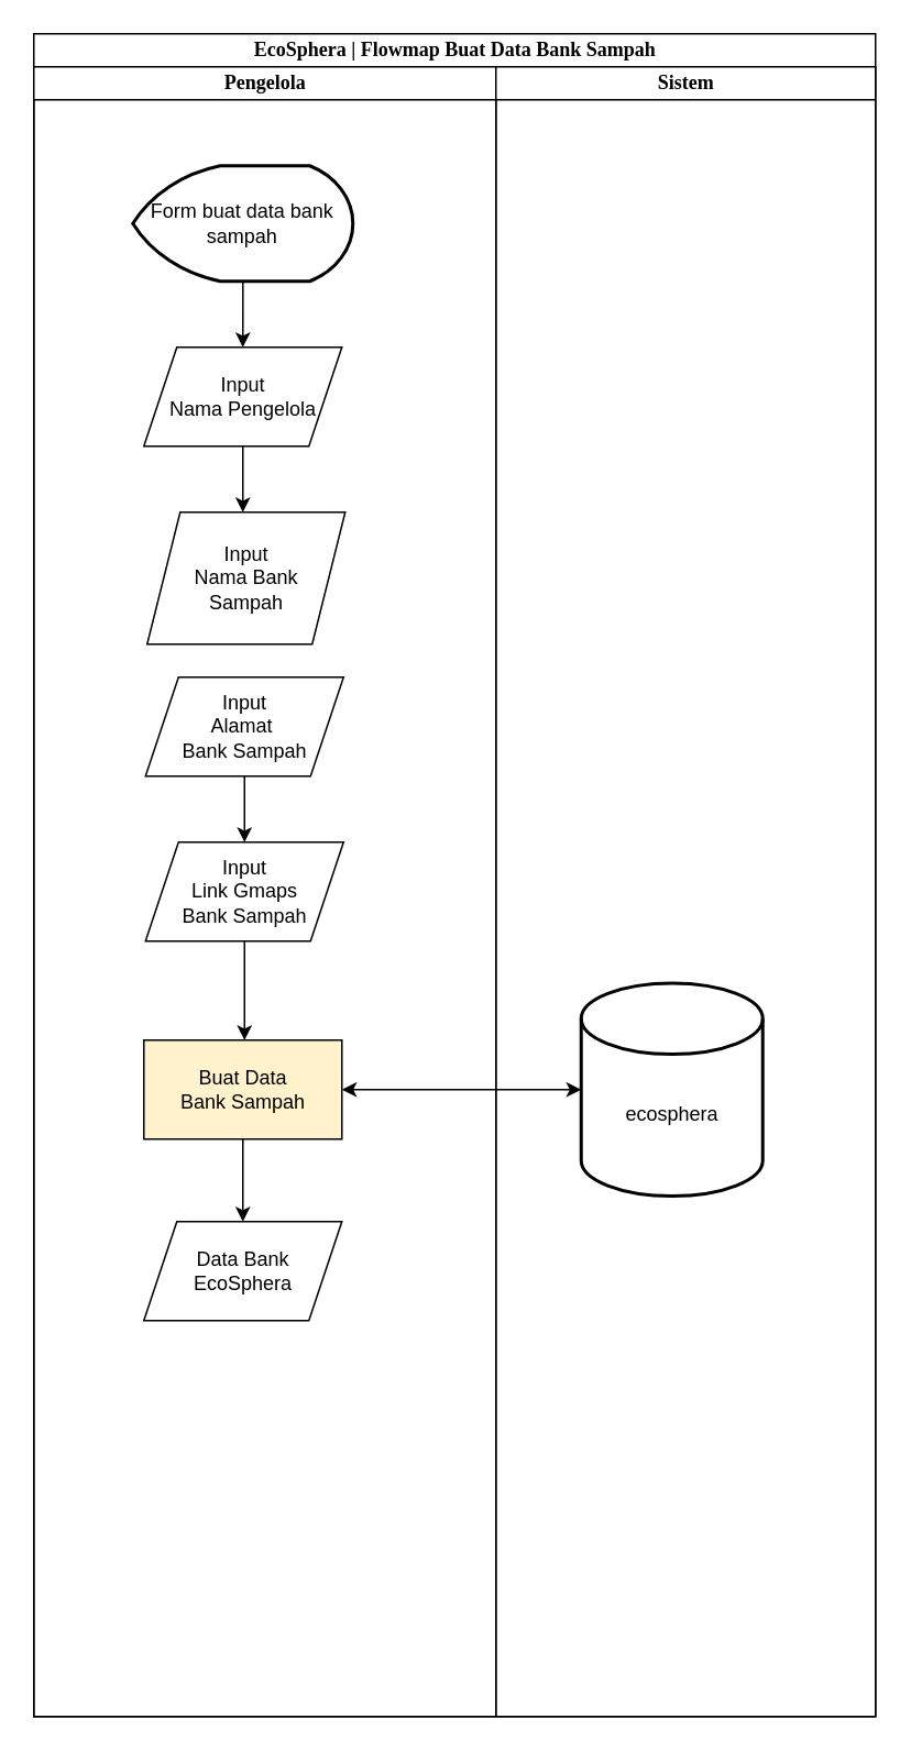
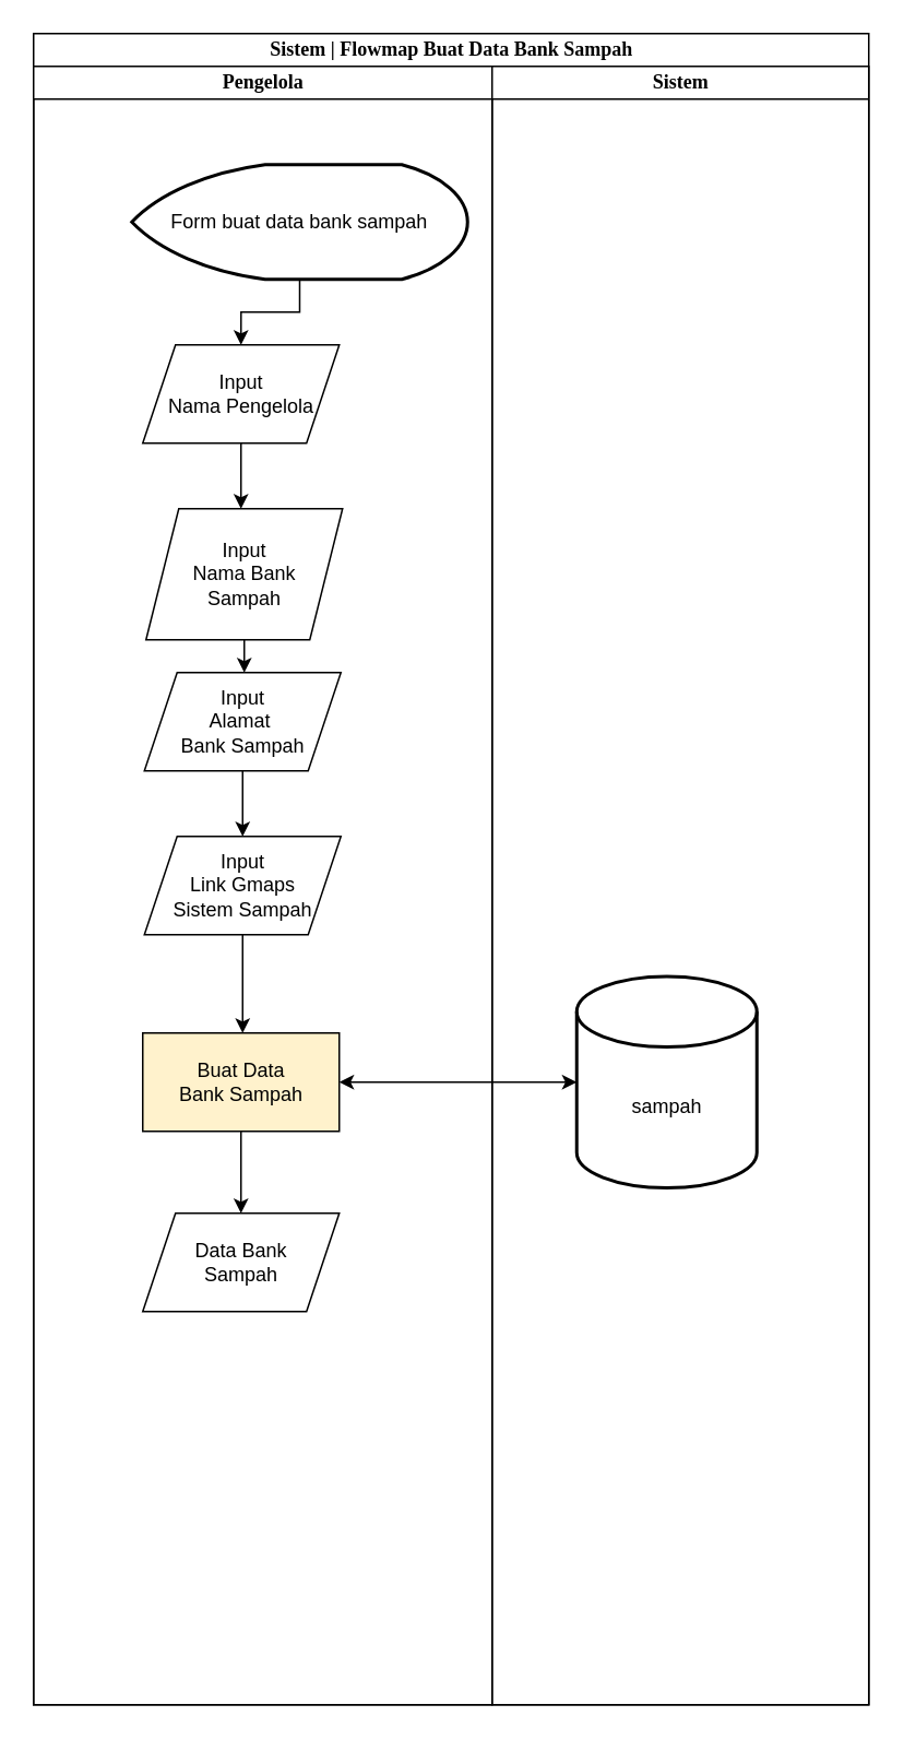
  <mxCell id="0" />
  <mxCell id="1" parent="0" />
- <mxCell id="2" value="&lt;font style=&quot;font-size: 12px;&quot;&gt;EcoSphera | Flowmap Buat Data Bank Sampah&lt;/font&gt;" style="swimlane;html=1;childLayout=stackLayout;startSize=20;rounded=0;shadow=0;labelBackgroundColor=none;strokeWidth=1;fontFamily=Times New Roman;fontSize=8;align=center;" vertex="1" parent="1"><mxGeometry x="20" y="20" width="510" height="1020" as="geometry" /></mxCell>
+ <mxCell id="2" value="&lt;font style=&quot;font-size: 12px;&quot;&gt;Sistem | Flowmap Buat Data Bank Sampah&lt;/font&gt;" style="swimlane;html=1;childLayout=stackLayout;startSize=20;rounded=0;shadow=0;labelBackgroundColor=none;strokeWidth=1;fontFamily=Times New Roman;fontSize=8;align=center;" vertex="1" parent="1"><mxGeometry x="20" y="20" width="510" height="1020" as="geometry" /></mxCell>
  <mxCell id="3" value="" style="endArrow=classic;startArrow=classic;html=1;rounded=0;entryX=0;entryY=0.5;entryDx=0;entryDy=0;entryPerimeter=0;" edge="1" parent="2" source="16" target="20"><mxGeometry width="50" height="50" relative="1" as="geometry"><mxPoint x="251.67" y="670" as="sourcePoint" /><mxPoint x="301.67" y="620" as="targetPoint" /></mxGeometry></mxCell>
  <mxCell id="4" value="Pengelola" style="swimlane;html=1;startSize=20;fontFamily=Times New Roman;" vertex="1" parent="2"><mxGeometry y="20" width="280" height="1000" as="geometry"><mxRectangle y="20" width="40" height="1000" as="alternateBounds" /></mxGeometry></mxCell>
  <mxCell id="5" style="edgeStyle=elbowEdgeStyle;rounded=0;orthogonalLoop=1;jettySize=auto;html=1;entryX=0.5;entryY=0;entryDx=0;entryDy=0;entryPerimeter=0;" edge="1" parent="4"><mxGeometry relative="1" as="geometry"><mxPoint x="124.793" y="559.793" as="sourcePoint" /></mxGeometry></mxCell>
  <mxCell id="6" style="edgeStyle=orthogonalEdgeStyle;rounded=0;orthogonalLoop=1;jettySize=auto;html=1;entryX=0.5;entryY=0;entryDx=0;entryDy=0;" edge="1" parent="4" source="7" target="8"><mxGeometry relative="1" as="geometry" /></mxCell>
- <mxCell id="7" value="Form buat data bank sampah" style="strokeWidth=2;html=1;shape=mxgraph.flowchart.display;whiteSpace=wrap;" vertex="1" parent="4"><mxGeometry x="60" y="60" width="133.34" height="70" as="geometry" /></mxCell>
+ <mxCell id="7" value="Form buat data bank sampah" style="strokeWidth=2;html=1;shape=mxgraph.flowchart.display;whiteSpace=wrap;" vertex="1" parent="4"><mxGeometry x="60" y="60" width="205" height="70" as="geometry" /></mxCell>
  <mxCell id="8" value="Input&lt;br&gt;Nama Pengelola" style="shape=parallelogram;perimeter=parallelogramPerimeter;whiteSpace=wrap;html=1;fixedSize=1;" vertex="1" parent="4"><mxGeometry x="66.67" y="170" width="120" height="60" as="geometry" /></mxCell>
  <mxCell id="9" value="Input&lt;br&gt;Nama Bank&lt;br&gt;Sampah" style="shape=parallelogram;perimeter=parallelogramPerimeter;whiteSpace=wrap;html=1;fixedSize=1;" vertex="1" parent="4"><mxGeometry x="68.67" y="270" width="120" height="80" as="geometry" /></mxCell>
  <mxCell id="10" value="" style="edgeStyle=orthogonalEdgeStyle;rounded=0;orthogonalLoop=1;jettySize=auto;html=1;" edge="1" parent="4" source="8" target="9"><mxGeometry relative="1" as="geometry"><Array as="points"><mxPoint x="126.67" y="230" /><mxPoint x="126.67" y="230" /></Array></mxGeometry></mxCell>
  <mxCell id="11" value="Input&lt;br&gt;Alamat&amp;nbsp;&lt;br&gt;Bank Sampah" style="shape=parallelogram;perimeter=parallelogramPerimeter;whiteSpace=wrap;html=1;fixedSize=1;" vertex="1" parent="4"><mxGeometry x="67.67" y="370" width="120" height="60" as="geometry" /></mxCell>
- <mxCell id="13" value="Input&lt;br&gt;Link Gmaps&lt;br&gt;Bank Sampah" style="shape=parallelogram;perimeter=parallelogramPerimeter;whiteSpace=wrap;html=1;fixedSize=1;" vertex="1" parent="4"><mxGeometry x="67.67" y="470" width="120" height="60" as="geometry" /></mxCell>
+ <mxCell id="12" value="" style="edgeStyle=orthogonalEdgeStyle;rounded=0;orthogonalLoop=1;jettySize=auto;html=1;" edge="1" parent="4" source="9" target="11"><mxGeometry relative="1" as="geometry"><Array as="points"><mxPoint x="127.67" y="330" /><mxPoint x="127.67" y="330" /></Array></mxGeometry></mxCell>
+ <mxCell id="13" value="Input&lt;br&gt;Link Gmaps&lt;br&gt;Sistem Sampah" style="shape=parallelogram;perimeter=parallelogramPerimeter;whiteSpace=wrap;html=1;fixedSize=1;" vertex="1" parent="4"><mxGeometry x="67.67" y="470" width="120" height="60" as="geometry" /></mxCell>
  <mxCell id="14" value="" style="edgeStyle=orthogonalEdgeStyle;rounded=0;orthogonalLoop=1;jettySize=auto;html=1;" edge="1" parent="4" source="11" target="13"><mxGeometry relative="1" as="geometry" /></mxCell>
  <mxCell id="15" style="edgeStyle=orthogonalEdgeStyle;rounded=0;orthogonalLoop=1;jettySize=auto;html=1;entryX=0.5;entryY=0;entryDx=0;entryDy=0;" edge="1" parent="4" source="16" target="18"><mxGeometry relative="1" as="geometry" /></mxCell>
  <mxCell id="16" value="Buat Data&lt;br&gt;Bank Sampah" style="rounded=0;whiteSpace=wrap;html=1;fillColor=#fff2cc;" vertex="1" parent="4"><mxGeometry x="66.67" y="590" width="120" height="60" as="geometry" /></mxCell>
  <mxCell id="17" value="" style="edgeStyle=orthogonalEdgeStyle;rounded=0;orthogonalLoop=1;jettySize=auto;html=1;" edge="1" parent="4" source="13" target="16"><mxGeometry relative="1" as="geometry"><Array as="points"><mxPoint x="126.67" y="520" /><mxPoint x="126.67" y="520" /></Array></mxGeometry></mxCell>
- <mxCell id="18" value="Data Bank&lt;br&gt;EcoSphera" style="shape=parallelogram;perimeter=parallelogramPerimeter;whiteSpace=wrap;html=1;fixedSize=1;" vertex="1" parent="4"><mxGeometry x="66.67" y="700" width="120" height="60" as="geometry" /></mxCell>
+ <mxCell id="18" value="Data Bank&lt;br&gt;Sampah" style="shape=parallelogram;perimeter=parallelogramPerimeter;whiteSpace=wrap;html=1;fixedSize=1;" vertex="1" parent="4"><mxGeometry x="66.67" y="700" width="120" height="60" as="geometry" /></mxCell>
  <mxCell id="19" value="Sistem" style="swimlane;html=1;startSize=20;fontFamily=Times New Roman;" vertex="1" parent="2"><mxGeometry x="280" y="20" width="230" height="1000" as="geometry" /></mxCell>
- <mxCell id="20" value="&lt;div&gt;&lt;br&gt;&lt;/div&gt;&lt;div&gt;&lt;br&gt;&lt;/div&gt;ecosphera&lt;div&gt;&lt;/div&gt;" style="strokeWidth=2;html=1;shape=mxgraph.flowchart.database;whiteSpace=wrap;" vertex="1" parent="19"><mxGeometry x="51.67" y="555.5" width="110" height="129" as="geometry" /></mxCell>
+ <mxCell id="20" value="&lt;div&gt;&lt;br&gt;&lt;/div&gt;&lt;div&gt;&lt;br&gt;&lt;/div&gt;sampah&lt;div&gt;&lt;/div&gt;" style="strokeWidth=2;html=1;shape=mxgraph.flowchart.database;whiteSpace=wrap;" vertex="1" parent="19"><mxGeometry x="51.67" y="555.5" width="110" height="129" as="geometry" /></mxCell>
